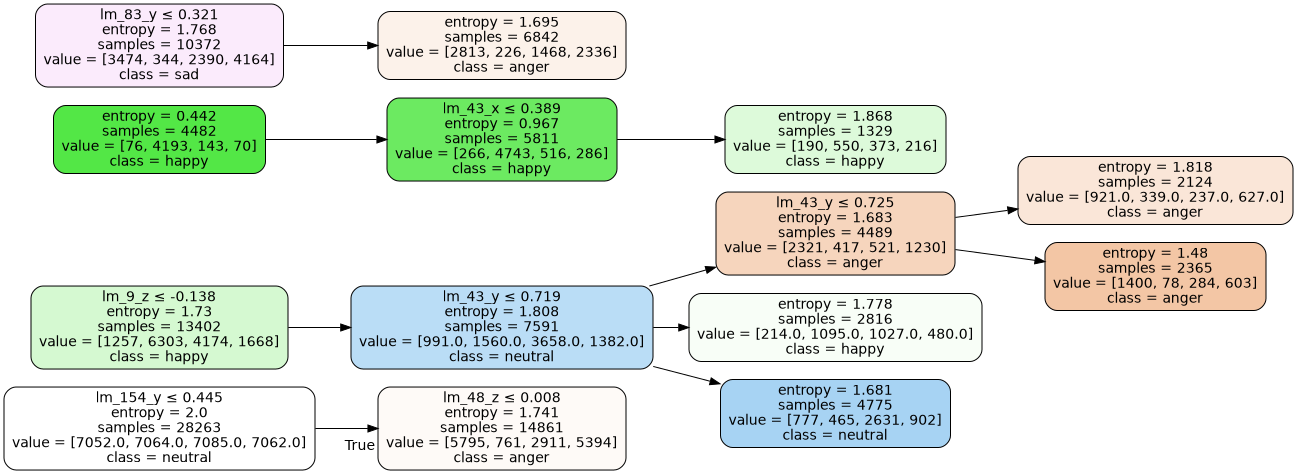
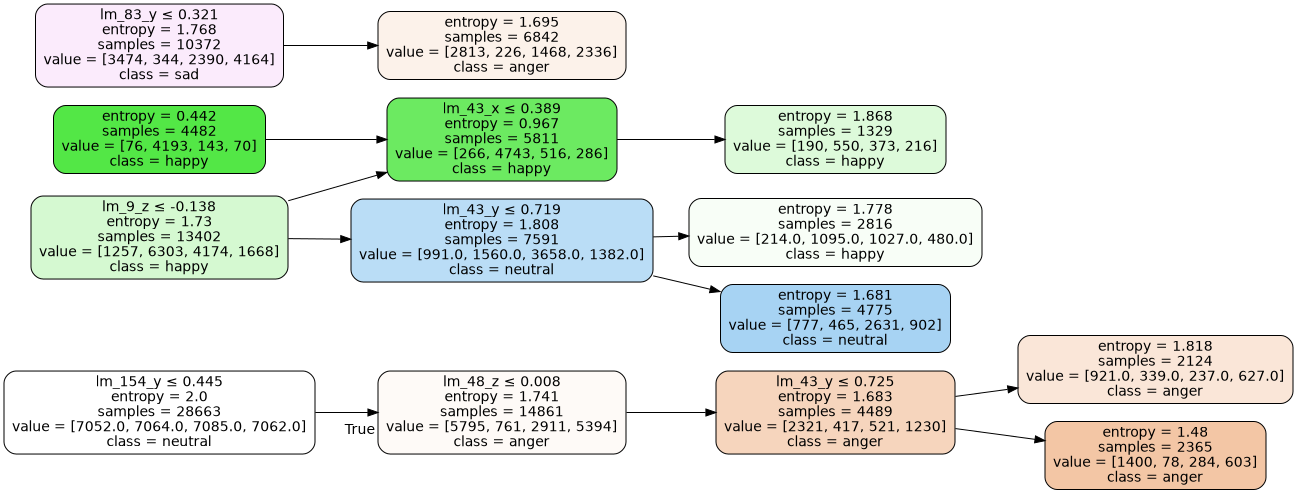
  digraph {
    rankdir=LR
    node [color=black fontname=helvetica shape=box style="filled, rounded"]
    edge [fontname=helvetica]
-   n1 [fillcolor="#ffffff" label=<lm_154_y &le; 0.445<br/>entropy = 2.0<br/>samples = 28263<br/>value = [7052.0, 7064.0, 7085.0, 7062.0]<br/>class = neutral>]
+   n1 [fillcolor="#ffffff" label=<lm_154_y &le; 0.445<br/>entropy = 2.0<br/>samples = 28663<br/>value = [7052.0, 7064.0, 7085.0, 7062.0]<br/>class = neutral>]
    n2 [fillcolor="#fefaf7" label=<lm_48_z &le; 0.008<br/>entropy = 1.741<br/>samples = 14861<br/>value = [5795, 761, 2911, 5394]<br/>class = anger>]
    n3 [fillcolor="#f6d5bd" label=<lm_43_y &le; 0.725<br/>entropy = 1.683<br/>samples = 4489<br/>value = [2321, 417, 521, 1230]<br/>class = anger>]
    n4 [fillcolor="#d5f9d1" label=<lm_9_z &le; -0.138<br/>entropy = 1.73<br/>samples = 13402<br/>value = [1257, 6303, 4174, 1668]<br/>class = happy>]
    n5 [fillcolor="#6cea61" label=<lm_43_x &le; 0.389<br/>entropy = 0.967<br/>samples = 5811<br/>value = [266, 4743, 516, 286]<br/>class = happy>]
    n6 [fillcolor="#baddf6" label=<lm_43_y &le; 0.719<br/>entropy = 1.808<br/>samples = 7591<br/>value = [991.0, 1560.0, 3658.0, 1382.0]<br/>class = neutral>]
    n7 [fillcolor="#fbebfc" label=<lm_83_y &le; 0.321<br/>entropy = 1.768<br/>samples = 10372<br/>value = [3474, 344, 2390, 4164]<br/>class = sad>]
    n8 [fillcolor="#fcf2ea" label=<entropy = 1.695<br/>samples = 6842<br/>value = [2813, 226, 1468, 2336]<br/>class = anger>]
    n9 [fillcolor="#fae6d8" label=<entropy = 1.818<br/>samples = 2124<br/>value = [921.0, 339.0, 237.0, 627.0]<br/>class = anger>]
    n10 [fillcolor="#f3c6a5" label=<entropy = 1.48<br/>samples = 2365<br/>value = [1400, 78, 284, 603]<br/>class = anger>]
    n11 [fillcolor="#ddfada" label=<entropy = 1.868<br/>samples = 1329<br/>value = [190, 550, 373, 216]<br/>class = happy>]
    n12 [fillcolor="#f8fef7" label=<entropy = 1.778<br/>samples = 2816<br/>value = [214.0, 1095.0, 1027.0, 480.0]<br/>class = happy>]
    n13 [fillcolor="#a7d3f3" label=<entropy = 1.681<br/>samples = 4775<br/>value = [777, 465, 2631, 902]<br/>class = neutral>]
    n14 [fillcolor="#53e746" label=<entropy = 0.442<br/>samples = 4482<br/>value = [76, 4193, 143, 70]<br/>class = happy>]
    n1 -> n2 [headlabel=True labelangle=45 labeldistance=2.5]
-   n6 -> n3
+   n2 -> n3
    n3 -> n9
    n3 -> n10
+   n4 -> n5
    n4 -> n6
    n5 -> n11
    n6 -> n12
    n6 -> n13
    n7 -> n8
    n14 -> n5
  }
